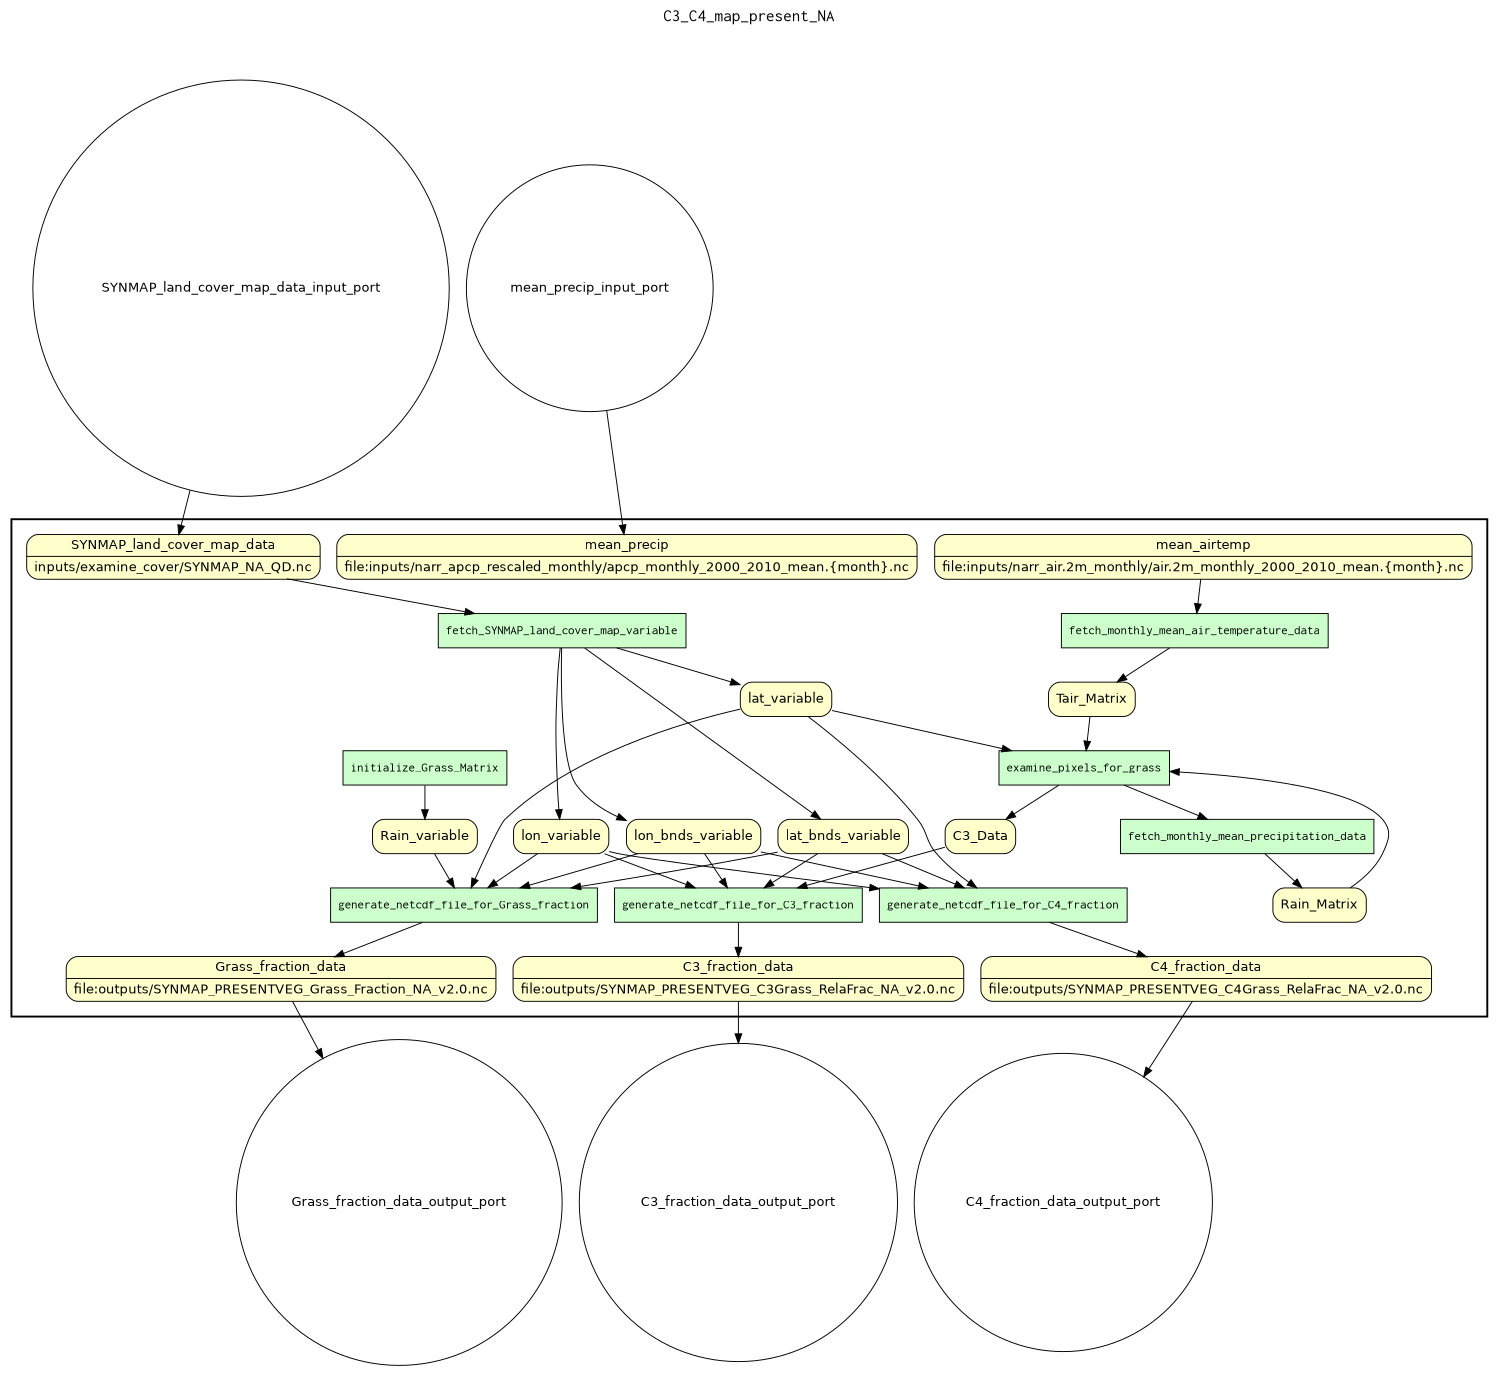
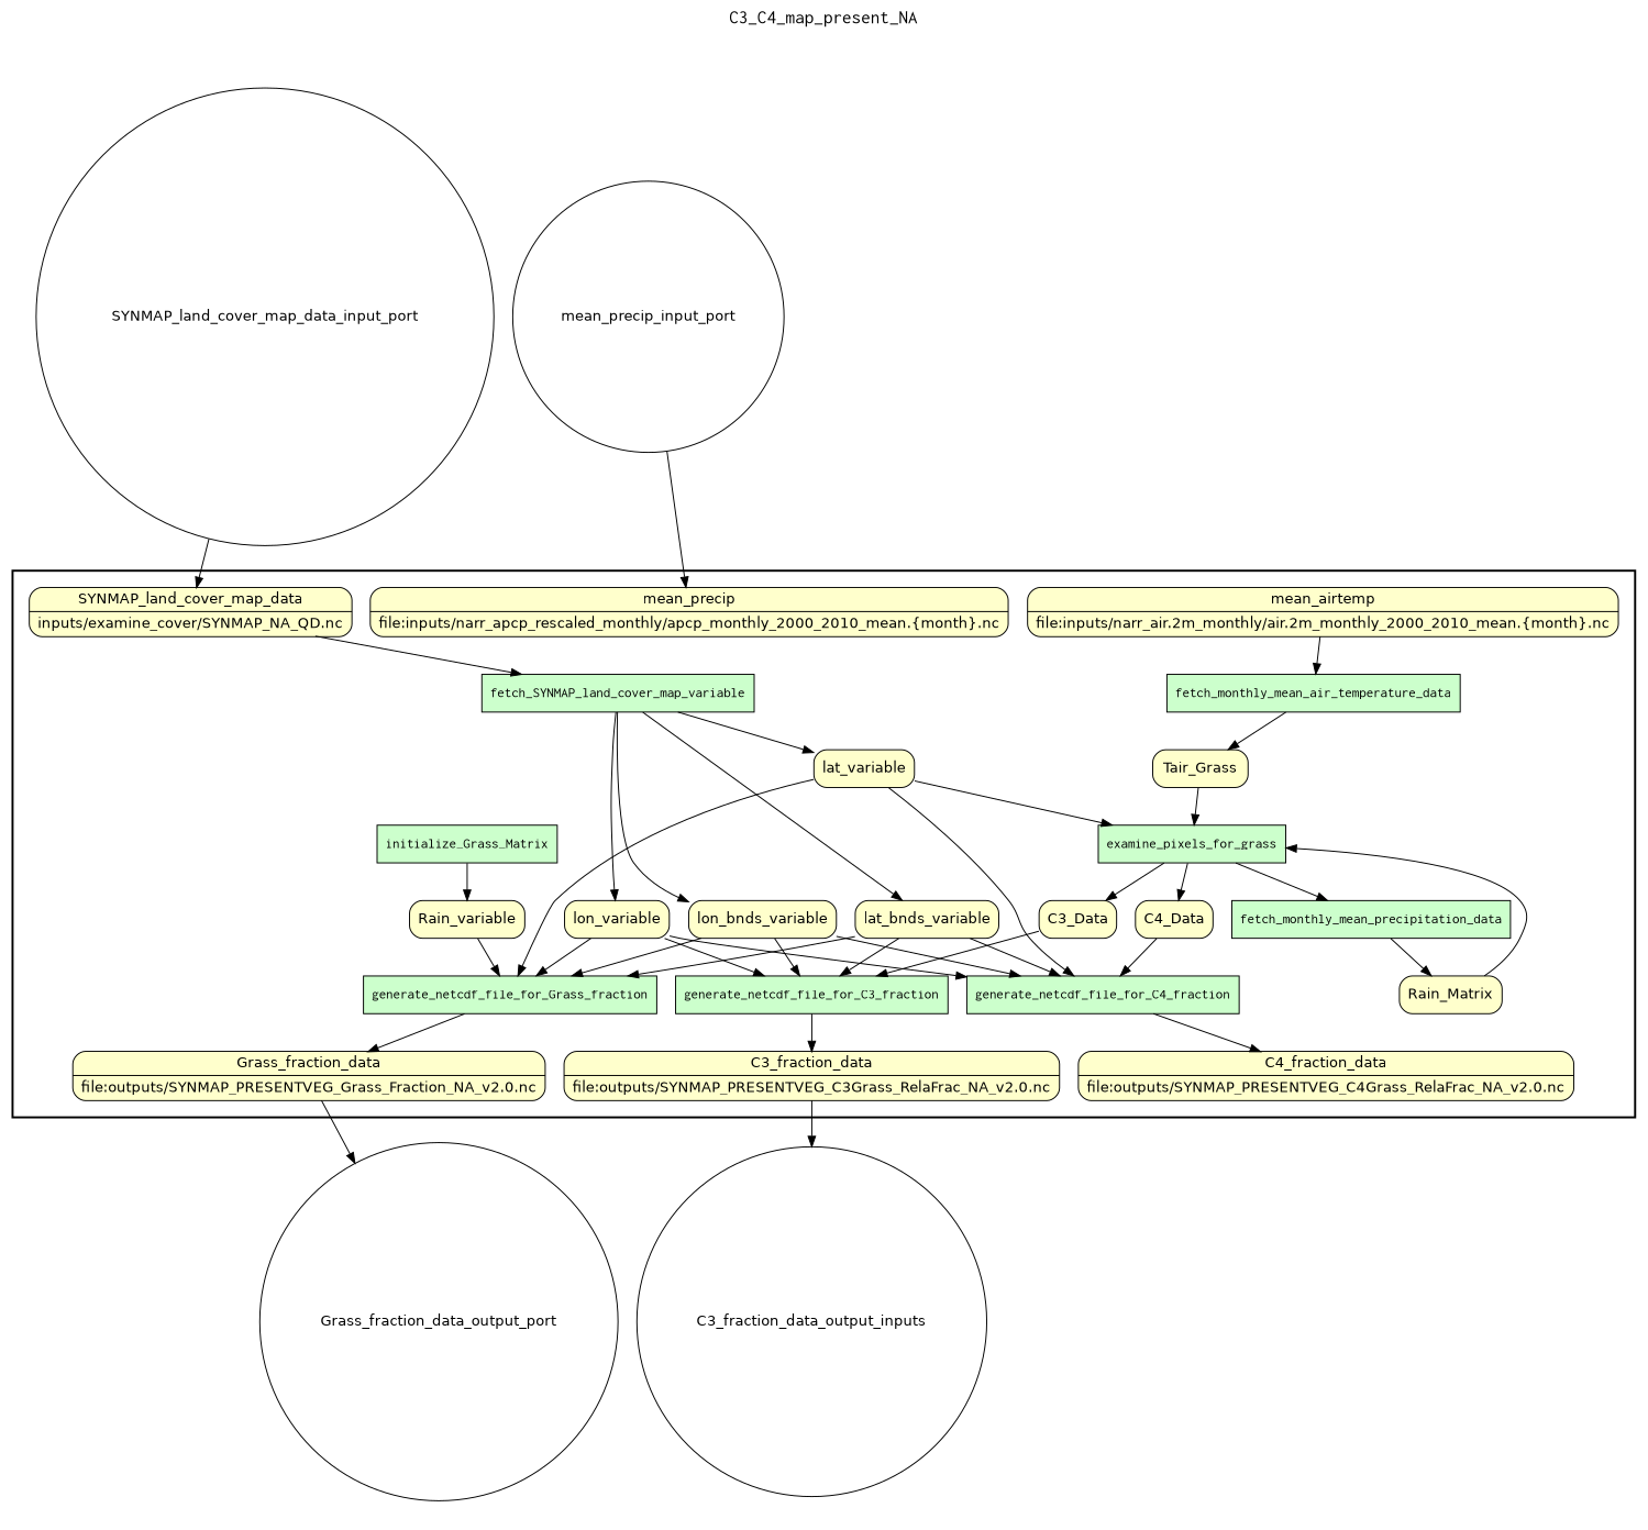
  digraph {
    fontname=Courier
    fontsize=18
    label=C3_C4_map_present_NA
    labelloc=t
    rankdir=TB
    node [fillcolor="#FFFFCC" fontname=Helvetica peripheries=1 shape=box style="rounded,filled"]
    fetch_SYNMAP_land_cover_map_variable [fillcolor="#CCFFCC" fontname=Courier style=filled]
    lon_variable
    lat_variable
    lon_bnds_variable
    lat_bnds_variable
    fetch_monthly_mean_air_temperature_data [fillcolor="#CCFFCC" fontname=Courier style=filled]
-   Tair_Matrix
+   Tair_Matrix [label=Tair_Grass]
    fetch_monthly_mean_precipitation_data [fillcolor="#CCFFCC" fontname=Courier style=filled]
    Rain_Matrix
    initialize_Grass_Matrix [fillcolor="#CCFFCC" fontname=Courier style=filled]
    n11 [label=Rain_variable]
    examine_pixels_for_grass [fillcolor="#CCFFCC" fontname=Courier style=filled]
    C3_Data
+   C4_Data
    generate_netcdf_file_for_C3_fraction [fillcolor="#CCFFCC" fontname=Courier style=filled]
    n16 [label="{<f0> C3_fraction_data |<f1> file\:outputs/SYNMAP_PRESENTVEG_C3Grass_RelaFrac_NA_v2.0.nc}" rankdir=LR shape=record]
    generate_netcdf_file_for_C4_fraction [fillcolor="#CCFFCC" fontname=Courier style=filled]
    n18 [label="{<f0> C4_fraction_data |<f1> file\:outputs/SYNMAP_PRESENTVEG_C4Grass_RelaFrac_NA_v2.0.nc}" rankdir=LR shape=record]
    generate_netcdf_file_for_Grass_fraction [fillcolor="#CCFFCC" fontname=Courier style=filled]
    n20 [label="{<f0> Grass_fraction_data |<f1> file\:outputs/SYNMAP_PRESENTVEG_Grass_Fraction_NA_v2.0.nc}" rankdir=LR shape=record]
    n21 [label="{<f0> SYNMAP_land_cover_map_data |<f1> inputs/examine_cover/SYNMAP_NA_QD.nc}" rankdir=LR shape=record]
    n22 [label="{<f0> mean_airtemp |<f1> file\:inputs/narr_air.2m_monthly/air.2m_monthly_2000_2010_mean.\{month\}.nc}" rankdir=LR shape=record]
    n23 [label="{<f0> mean_precip |<f1> file\:inputs/narr_apcp_rescaled_monthly/apcp_monthly_2000_2010_mean.\{month\}.nc}" rankdir=LR shape=record]
    SYNMAP_land_cover_map_data_input_port [fillcolor="#FFFFFF" shape=circle width=0.2]
    mean_precip_input_port [fillcolor="#FFFFFF" shape=circle width=0.2]
-   C3_fraction_data_output_port [fillcolor="#FFFFFF" shape=circle width=0.2]
-   C4_fraction_data_output_port [fillcolor="#FFFFFF" shape=circle width=0.2]
+   C3_fraction_data_output_port [fillcolor="#FFFFFF" shape=circle width=0.2 label=C3_fraction_data_output_inputs]
    Grass_fraction_data_output_port [fillcolor="#FFFFFF" shape=circle width=0.2]
    subgraph cluster_1 {
      color=black
      label=""
      penwidth=2
      subgraph cluster_2 {
        color=white
        label=""
        penwidth=2
        fetch_SYNMAP_land_cover_map_variable
        lon_variable
        lat_variable
        lon_bnds_variable
        lat_bnds_variable
        fetch_monthly_mean_air_temperature_data
        Tair_Matrix
        fetch_monthly_mean_precipitation_data
        Rain_Matrix
        initialize_Grass_Matrix
        n11
        examine_pixels_for_grass
        C3_Data
+       C4_Data
        generate_netcdf_file_for_C3_fraction
        n16
        generate_netcdf_file_for_C4_fraction
        n18
        generate_netcdf_file_for_Grass_fraction
        n20
        n21
        n22
        n23
      }
    }
    subgraph cluster_3 {
      color=white
      label=""
      subgraph cluster_4 {
        color=white
        label=""
        C3_fraction_data_output_port
-       C4_fraction_data_output_port
        Grass_fraction_data_output_port
      }
    }
    subgraph cluster_5 {
      color=white
      label=""
      subgraph cluster_6 {
        color=white
        label=""
        SYNMAP_land_cover_map_data_input_port
        mean_precip_input_port
      }
    }
    fetch_SYNMAP_land_cover_map_variable -> lon_variable
    fetch_SYNMAP_land_cover_map_variable -> lat_variable
    fetch_SYNMAP_land_cover_map_variable -> lon_bnds_variable
    fetch_SYNMAP_land_cover_map_variable -> lat_bnds_variable
    lon_variable -> generate_netcdf_file_for_C3_fraction
    lon_variable -> generate_netcdf_file_for_C4_fraction
    lon_variable -> generate_netcdf_file_for_Grass_fraction
    lat_variable -> examine_pixels_for_grass
    lat_variable -> generate_netcdf_file_for_C4_fraction
    lat_variable -> generate_netcdf_file_for_Grass_fraction
    lon_bnds_variable -> generate_netcdf_file_for_C3_fraction
    lon_bnds_variable -> generate_netcdf_file_for_C4_fraction
    lon_bnds_variable -> generate_netcdf_file_for_Grass_fraction
    lat_bnds_variable -> generate_netcdf_file_for_C3_fraction
    lat_bnds_variable -> generate_netcdf_file_for_C4_fraction
    lat_bnds_variable -> generate_netcdf_file_for_Grass_fraction
    fetch_monthly_mean_air_temperature_data -> Tair_Matrix
    Tair_Matrix -> examine_pixels_for_grass
    fetch_monthly_mean_precipitation_data -> Rain_Matrix
    Rain_Matrix -> examine_pixels_for_grass
    initialize_Grass_Matrix -> n11
    n11 -> generate_netcdf_file_for_Grass_fraction
    examine_pixels_for_grass -> fetch_monthly_mean_precipitation_data
    examine_pixels_for_grass -> C3_Data
+   examine_pixels_for_grass -> C4_Data
    C3_Data -> generate_netcdf_file_for_C3_fraction
+   C4_Data -> generate_netcdf_file_for_C4_fraction
    generate_netcdf_file_for_C3_fraction -> n16
    n16 -> C3_fraction_data_output_port
    generate_netcdf_file_for_C4_fraction -> n18
-   n18 -> C4_fraction_data_output_port
    generate_netcdf_file_for_Grass_fraction -> n20
    n20 -> Grass_fraction_data_output_port
    n21 -> fetch_SYNMAP_land_cover_map_variable
    n22 -> fetch_monthly_mean_air_temperature_data
    SYNMAP_land_cover_map_data_input_port -> n21
    mean_precip_input_port -> n23
  }
